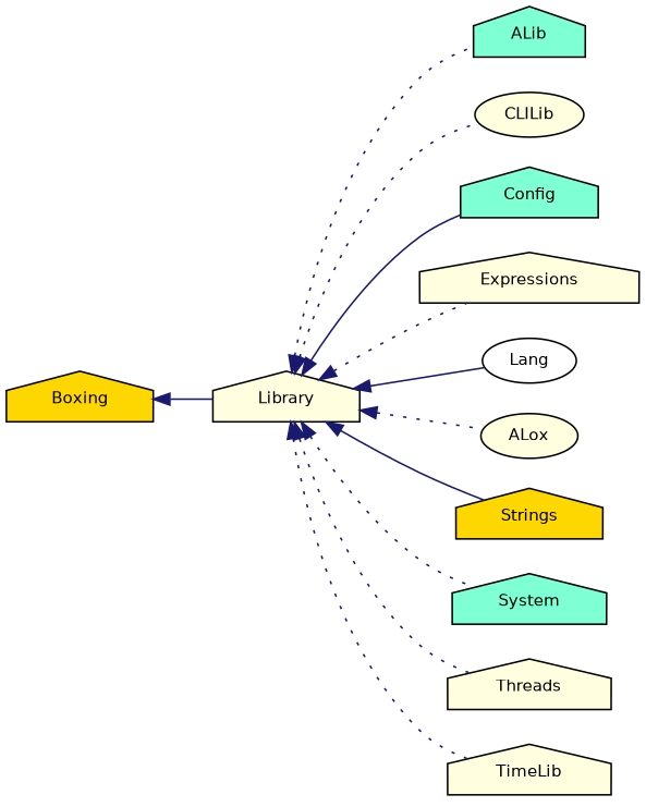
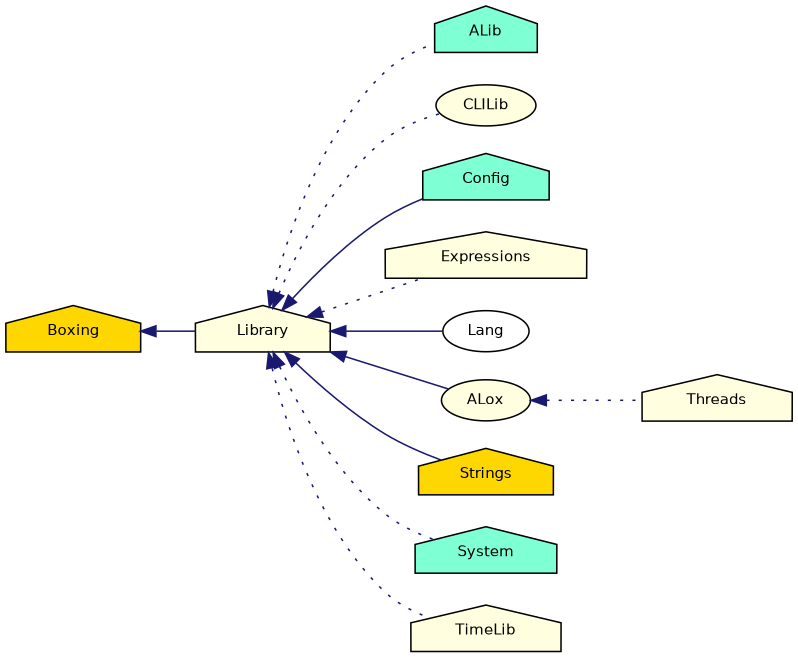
  digraph {
    rankdir=LR
    node [color=black fillcolor=lightyellow fontname=Helvetica fontsize=10 shape=house style=filled]
    edge [color=midnightblue dir=back fontname=Helvetica fontsize=10 labelfontname=Helvetica labelfontsize=10 style=dotted]
    n1 [height=0.2 label=Library width=0.4]
    n2 [fillcolor=aquamarine height=0.2 label=ALib width=0.4]
    n3 [height=0.2 label=CLILib shape=ellipse width=0.4]
    n4 [fillcolor=aquamarine height=0.2 label=Config width=0.4]
    n5 [height=0.2 label=Expressions width=0.4]
    n6 [fillcolor=white height=0.2 label=Lang shape=ellipse width=0.4]
    n7 [height=0.2 label=ALox shape=ellipse width=0.4]
    n8 [fillcolor=gold height=0.2 label=Strings width=0.4]
    n9 [fillcolor=aquamarine height=0.2 label=System width=0.4]
    n10 [height=0.2 label=Threads width=0.4]
    n11 [height=0.2 label=TimeLib width=0.4]
    n12 [fillcolor=gold height=0.2 label=Boxing width=0.4]
    n1 -> n2
    n1 -> n3
    n1 -> n4 [style=solid]
    n1 -> n5
    n1 -> n6 [style=solid]
-   n1 -> n7
+   n1 -> n7 [style=solid]
    n1 -> n8 [style=solid]
    n1 -> n9
-   n1 -> n10
+   n7 -> n10
    n1 -> n11
    n12 -> n1 [style=solid]
  }
